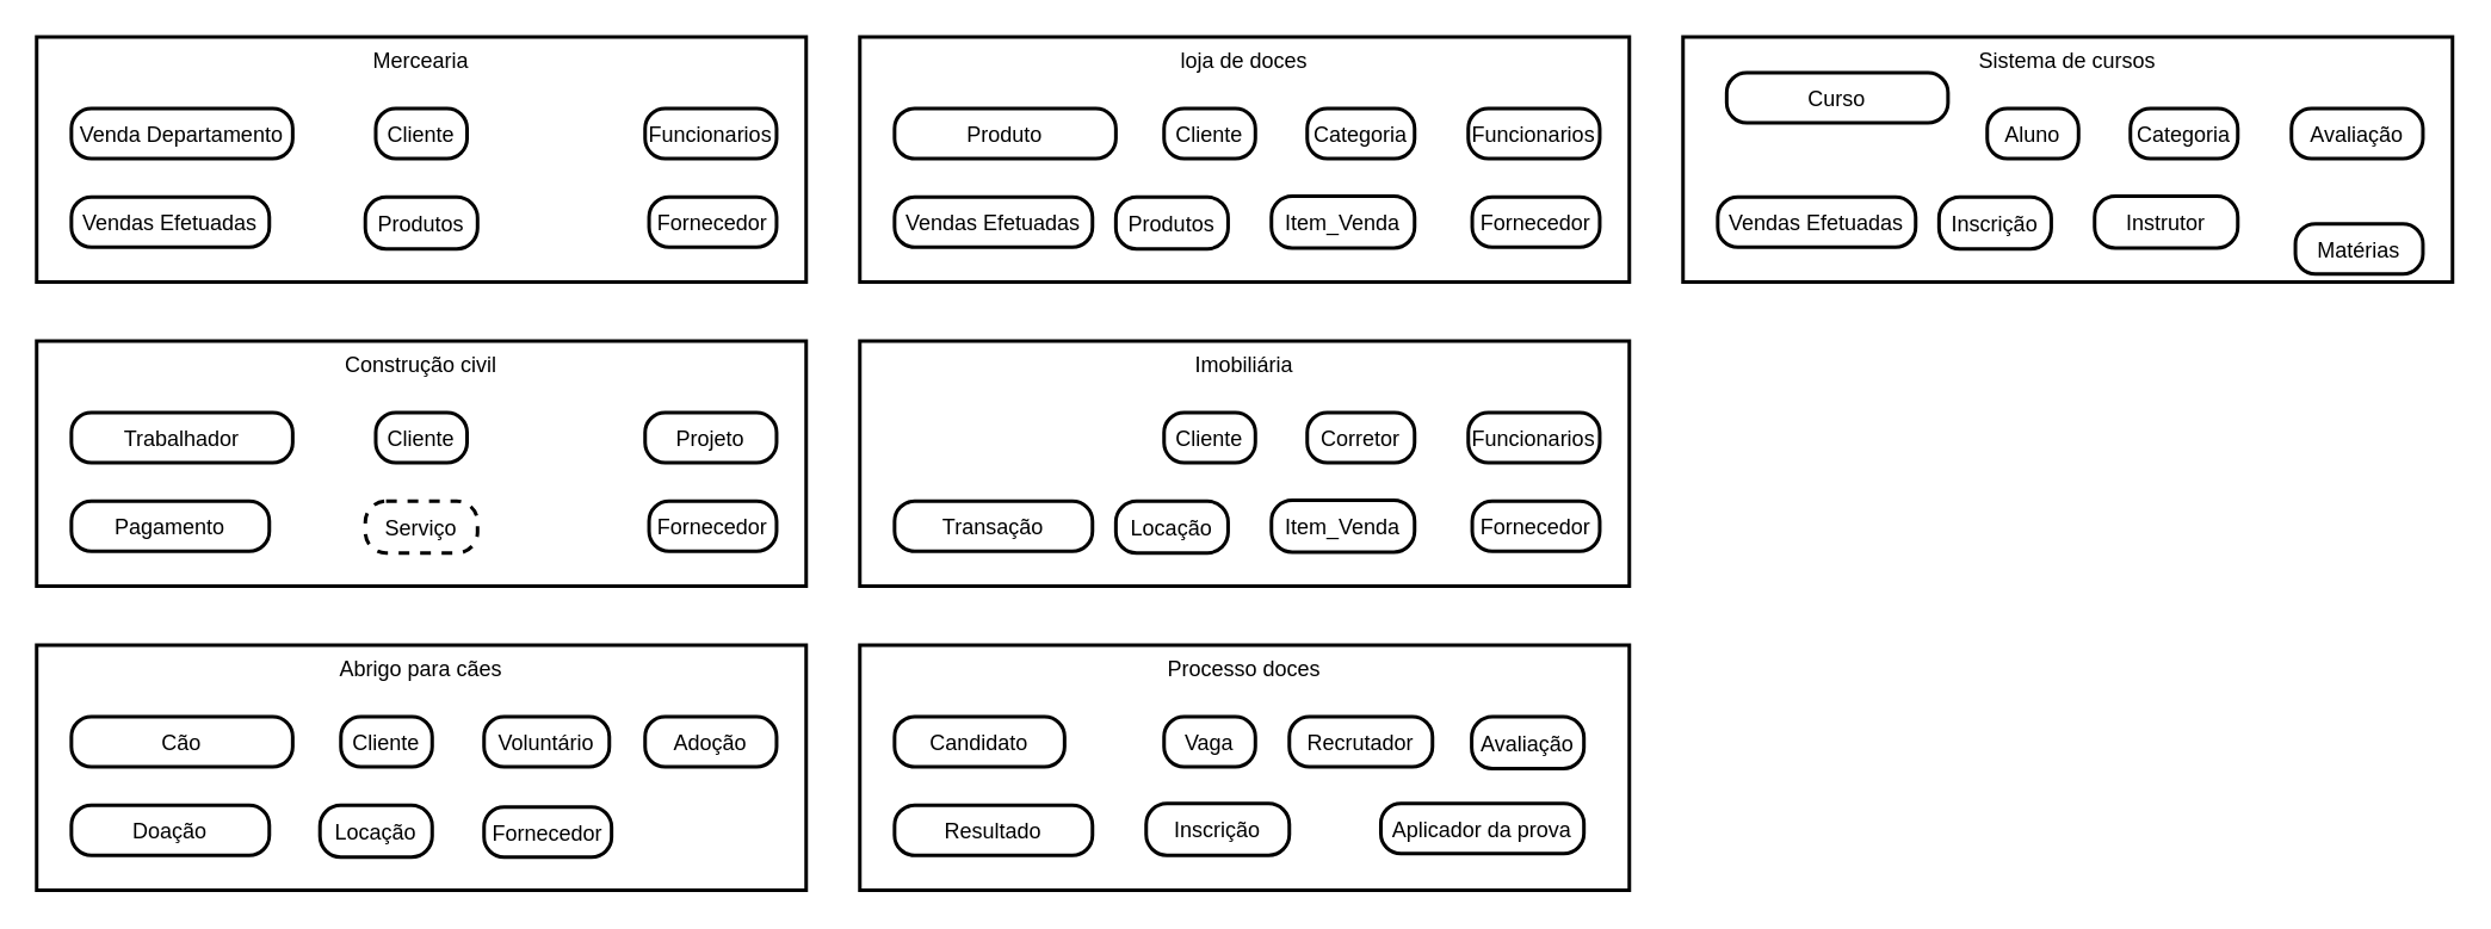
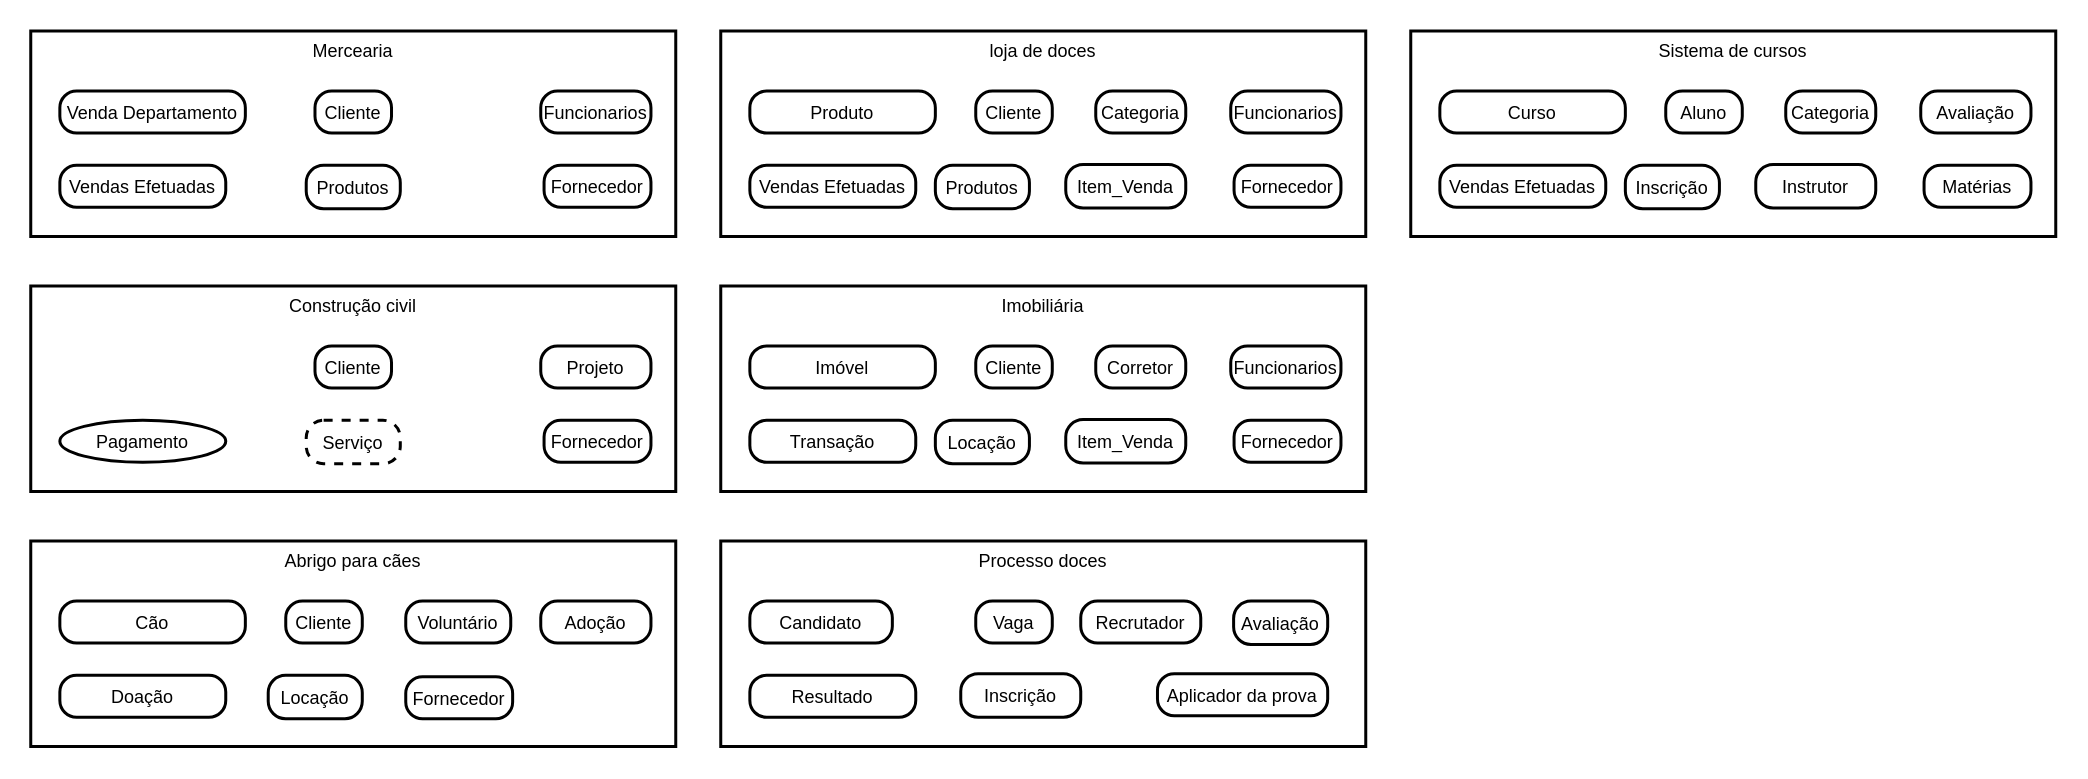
  <mxCell id="0" />
  <mxCell id="1" parent="0" />
  <mxCell id="2" value="Mercearia" style="whiteSpace=wrap;strokeWidth=2;verticalAlign=top;movable=1;resizable=1;rotatable=1;deletable=1;editable=1;locked=0;connectable=1;" parent="1" vertex="1"><mxGeometry x="20" y="20" width="430" height="137" as="geometry" /></mxCell>
  <mxCell id="3" value="Venda Departamento" style="rounded=1;arcSize=40;strokeWidth=2" parent="2" vertex="1"><mxGeometry x="19.4" y="40" width="123.67" height="28" as="geometry" /></mxCell>
  <mxCell id="4" value="Cliente" style="rounded=1;arcSize=40;strokeWidth=2" parent="2" vertex="1"><mxGeometry x="189.49" y="40" width="51.02" height="28" as="geometry" /></mxCell>
  <mxCell id="5" value="Produtos" style="rounded=1;arcSize=40;strokeWidth=2" parent="2" vertex="1"><mxGeometry x="183.65" y="89.5" width="62.71" height="29" as="geometry" /></mxCell>
  <mxCell id="6" value="Funcionarios" style="rounded=1;arcSize=40;strokeWidth=2" parent="2" vertex="1"><mxGeometry x="340" y="40" width="73.47" height="28" as="geometry" /></mxCell>
  <mxCell id="7" value="Fornecedor" style="rounded=1;arcSize=40;strokeWidth=2" vertex="1" parent="2"><mxGeometry x="342.21" y="89.5" width="71.26" height="28" as="geometry" /></mxCell>
  <mxCell id="8" value="Vendas Efetuadas" style="rounded=1;arcSize=40;strokeWidth=2" vertex="1" parent="2"><mxGeometry x="19.4" y="89.5" width="110.6" height="28" as="geometry" /></mxCell>
  <mxCell id="9" value="Construção civil" style="whiteSpace=wrap;strokeWidth=2;verticalAlign=top;movable=1;resizable=1;rotatable=1;deletable=1;editable=1;locked=0;connectable=1;" vertex="1" parent="1"><mxGeometry x="20" y="190" width="430" height="137" as="geometry" /></mxCell>
- <mxCell id="10" value="Trabalhador" style="rounded=1;arcSize=40;strokeWidth=2" vertex="1" parent="9"><mxGeometry x="19.4" y="40" width="123.67" height="28" as="geometry" /></mxCell>
  <mxCell id="11" value="Cliente" style="rounded=1;arcSize=40;strokeWidth=2" vertex="1" parent="9"><mxGeometry x="189.49" y="40" width="51.02" height="28" as="geometry" /></mxCell>
  <mxCell id="12" value="Serviço" style="rounded=1;arcSize=40;strokeWidth=2;dashed=1;" vertex="1" parent="9"><mxGeometry x="183.65" y="89.5" width="62.71" height="29" as="geometry" /></mxCell>
  <mxCell id="13" value="Projeto" style="rounded=1;arcSize=40;strokeWidth=2" vertex="1" parent="9"><mxGeometry x="340" y="40" width="73.47" height="28" as="geometry" /></mxCell>
  <mxCell id="14" value="Fornecedor" style="rounded=1;arcSize=40;strokeWidth=2" vertex="1" parent="9"><mxGeometry x="342.21" y="89.5" width="71.26" height="28" as="geometry" /></mxCell>
- <mxCell id="15" value="Pagamento" style="rounded=1;arcSize=40;strokeWidth=2" vertex="1" parent="9"><mxGeometry x="19.4" y="89.5" width="110.6" height="28" as="geometry" /></mxCell>
+ <mxCell id="15" value="Pagamento" style="ellipse;arcSize=40;strokeWidth=2;" vertex="1" parent="9"><mxGeometry x="19.4" y="89.5" width="110.6" height="28" as="geometry" /></mxCell>
  <mxCell id="16" value="loja de doces" style="whiteSpace=wrap;strokeWidth=2;verticalAlign=top;movable=1;resizable=1;rotatable=1;deletable=1;editable=1;locked=0;connectable=1;" vertex="1" parent="1"><mxGeometry x="480" y="20" width="430" height="137" as="geometry" /></mxCell>
  <mxCell id="17" value="Produto" style="rounded=1;arcSize=40;strokeWidth=2" vertex="1" parent="16"><mxGeometry x="19.4" y="40" width="123.67" height="28" as="geometry" /></mxCell>
  <mxCell id="18" value="Cliente" style="rounded=1;arcSize=40;strokeWidth=2" vertex="1" parent="16"><mxGeometry x="170" y="40" width="51.02" height="28" as="geometry" /></mxCell>
  <mxCell id="19" value="Produtos" style="rounded=1;arcSize=40;strokeWidth=2" vertex="1" parent="16"><mxGeometry x="143.07" y="89.5" width="62.71" height="29" as="geometry" /></mxCell>
  <mxCell id="20" value="Funcionarios" style="rounded=1;arcSize=40;strokeWidth=2" vertex="1" parent="16"><mxGeometry x="340" y="40" width="73.47" height="28" as="geometry" /></mxCell>
  <mxCell id="21" value="Fornecedor" style="rounded=1;arcSize=40;strokeWidth=2" vertex="1" parent="16"><mxGeometry x="342.21" y="89.5" width="71.26" height="28" as="geometry" /></mxCell>
  <mxCell id="22" value="Vendas Efetuadas" style="rounded=1;arcSize=40;strokeWidth=2" vertex="1" parent="16"><mxGeometry x="19.4" y="89.5" width="110.6" height="28" as="geometry" /></mxCell>
  <mxCell id="23" value="Item_Venda" style="rounded=1;arcSize=40;strokeWidth=2" vertex="1" parent="16"><mxGeometry x="230" y="89" width="80" height="29" as="geometry" /></mxCell>
  <mxCell id="24" value="Categoria" style="rounded=1;arcSize=40;strokeWidth=2" vertex="1" parent="16"><mxGeometry x="250" y="40" width="60" height="28" as="geometry" /></mxCell>
  <mxCell id="25" value="Imobiliária" style="whiteSpace=wrap;strokeWidth=2;verticalAlign=top;movable=1;resizable=1;rotatable=1;deletable=1;editable=1;locked=0;connectable=1;" vertex="1" parent="1"><mxGeometry x="480" y="190" width="430" height="137" as="geometry" /></mxCell>
+ <mxCell id="26" value="Imóvel" style="rounded=1;arcSize=40;strokeWidth=2" vertex="1" parent="25"><mxGeometry x="19.4" y="40" width="123.67" height="28" as="geometry" /></mxCell>
  <mxCell id="27" value="Cliente" style="rounded=1;arcSize=40;strokeWidth=2" vertex="1" parent="25"><mxGeometry x="170" y="40" width="51.02" height="28" as="geometry" /></mxCell>
  <mxCell id="28" value="Locação" style="rounded=1;arcSize=40;strokeWidth=2" vertex="1" parent="25"><mxGeometry x="143.07" y="89.5" width="62.71" height="29" as="geometry" /></mxCell>
  <mxCell id="29" value="Funcionarios" style="rounded=1;arcSize=40;strokeWidth=2" vertex="1" parent="25"><mxGeometry x="340" y="40" width="73.47" height="28" as="geometry" /></mxCell>
  <mxCell id="30" value="Fornecedor" style="rounded=1;arcSize=40;strokeWidth=2" vertex="1" parent="25"><mxGeometry x="342.21" y="89.5" width="71.26" height="28" as="geometry" /></mxCell>
  <mxCell id="31" value="Transação" style="rounded=1;arcSize=40;strokeWidth=2" vertex="1" parent="25"><mxGeometry x="19.4" y="89.5" width="110.6" height="28" as="geometry" /></mxCell>
  <mxCell id="32" value="Item_Venda" style="rounded=1;arcSize=40;strokeWidth=2" vertex="1" parent="25"><mxGeometry x="230" y="89" width="80" height="29" as="geometry" /></mxCell>
  <mxCell id="33" value="Corretor" style="rounded=1;arcSize=40;strokeWidth=2" vertex="1" parent="25"><mxGeometry x="250" y="40" width="60" height="28" as="geometry" /></mxCell>
  <mxCell id="34" value="Abrigo para cães" style="whiteSpace=wrap;strokeWidth=2;verticalAlign=top;movable=1;resizable=1;rotatable=1;deletable=1;editable=1;locked=0;connectable=1;" vertex="1" parent="1"><mxGeometry x="20" y="360" width="430" height="137" as="geometry" /></mxCell>
  <mxCell id="35" value="Cão" style="rounded=1;arcSize=40;strokeWidth=2" vertex="1" parent="34"><mxGeometry x="19.4" y="40" width="123.67" height="28" as="geometry" /></mxCell>
  <mxCell id="36" value="Cliente" style="rounded=1;arcSize=40;strokeWidth=2" vertex="1" parent="34"><mxGeometry x="170" y="40" width="51.02" height="28" as="geometry" /></mxCell>
  <mxCell id="37" value="Locação" style="rounded=1;arcSize=40;strokeWidth=2" vertex="1" parent="34"><mxGeometry x="158.31" y="89.5" width="62.71" height="29" as="geometry" /></mxCell>
  <mxCell id="38" value="Adoção" style="rounded=1;arcSize=40;strokeWidth=2" vertex="1" parent="34"><mxGeometry x="340" y="40" width="73.47" height="28" as="geometry" /></mxCell>
  <mxCell id="39" value="Fornecedor" style="rounded=1;arcSize=40;strokeWidth=2" vertex="1" parent="34"><mxGeometry x="250" y="90.5" width="71.26" height="28" as="geometry" /></mxCell>
  <mxCell id="40" value="Doação" style="rounded=1;arcSize=40;strokeWidth=2" vertex="1" parent="34"><mxGeometry x="19.4" y="89.5" width="110.6" height="28" as="geometry" /></mxCell>
  <mxCell id="41" value="Voluntário" style="rounded=1;arcSize=40;strokeWidth=2" vertex="1" parent="34"><mxGeometry x="250" y="40" width="70" height="28" as="geometry" /></mxCell>
  <mxCell id="42" value="Processo doces" style="whiteSpace=wrap;strokeWidth=2;verticalAlign=top;movable=1;resizable=1;rotatable=1;deletable=1;editable=1;locked=0;connectable=1;" vertex="1" parent="1"><mxGeometry x="480" y="360" width="430" height="137" as="geometry" /></mxCell>
  <mxCell id="43" value="Candidato" style="rounded=1;arcSize=40;strokeWidth=2" vertex="1" parent="42"><mxGeometry x="19.4" y="40" width="95" height="28" as="geometry" /></mxCell>
  <mxCell id="44" value="Vaga" style="rounded=1;arcSize=40;strokeWidth=2" vertex="1" parent="42"><mxGeometry x="170" y="40" width="51.02" height="28" as="geometry" /></mxCell>
  <mxCell id="45" value="Avaliação" style="rounded=1;arcSize=40;strokeWidth=2" vertex="1" parent="42"><mxGeometry x="341.91" y="40" width="62.71" height="29" as="geometry" /></mxCell>
  <mxCell id="46" value="Aplicador da prova" style="rounded=1;arcSize=40;strokeWidth=2" vertex="1" parent="42"><mxGeometry x="291.15" y="88.5" width="113.47" height="28" as="geometry" /></mxCell>
  <mxCell id="47" value="Resultado" style="rounded=1;arcSize=40;strokeWidth=2" vertex="1" parent="42"><mxGeometry x="19.4" y="89.5" width="110.6" height="28" as="geometry" /></mxCell>
  <mxCell id="48" value="Inscrição" style="rounded=1;arcSize=40;strokeWidth=2" vertex="1" parent="42"><mxGeometry x="160" y="88.5" width="80" height="29" as="geometry" /></mxCell>
  <mxCell id="49" value="Recrutador" style="rounded=1;arcSize=40;strokeWidth=2" vertex="1" parent="42"><mxGeometry x="240" y="40" width="80" height="28" as="geometry" /></mxCell>
  <mxCell id="50" value="Sistema de cursos" style="whiteSpace=wrap;strokeWidth=2;verticalAlign=top;movable=1;resizable=1;rotatable=1;deletable=1;editable=1;locked=0;connectable=1;" vertex="1" parent="1"><mxGeometry x="940" y="20" width="430" height="137" as="geometry" /></mxCell>
- <mxCell id="51" value="Curso" style="rounded=1;arcSize=40;strokeWidth=2" vertex="1" parent="50"><mxGeometry x="24.4" y="20" width="123.67" height="28" as="geometry" /></mxCell>
+ <mxCell id="51" value="Curso" style="rounded=1;arcSize=40;strokeWidth=2" vertex="1" parent="50"><mxGeometry x="19.4" y="40" width="123.67" height="28" as="geometry" /></mxCell>
  <mxCell id="52" value="Aluno" style="rounded=1;arcSize=40;strokeWidth=2" vertex="1" parent="50"><mxGeometry x="170" y="40" width="51.02" height="28" as="geometry" /></mxCell>
  <mxCell id="53" value="Inscrição" style="rounded=1;arcSize=40;strokeWidth=2" vertex="1" parent="50"><mxGeometry x="143.07" y="89.5" width="62.71" height="29" as="geometry" /></mxCell>
  <mxCell id="54" value="Avaliação" style="rounded=1;arcSize=40;strokeWidth=2" vertex="1" parent="50"><mxGeometry x="340" y="40" width="73.47" height="28" as="geometry" /></mxCell>
- <mxCell id="55" value="Matérias" style="rounded=1;arcSize=40;strokeWidth=2" vertex="1" parent="50"><mxGeometry x="342.21" y="104.5" width="71.26" height="28" as="geometry" /></mxCell>
+ <mxCell id="55" value="Matérias" style="rounded=1;arcSize=40;strokeWidth=2" vertex="1" parent="50"><mxGeometry x="342.21" y="89.5" width="71.26" height="28" as="geometry" /></mxCell>
  <mxCell id="56" value="Vendas Efetuadas" style="rounded=1;arcSize=40;strokeWidth=2" vertex="1" parent="50"><mxGeometry x="19.4" y="89.5" width="110.6" height="28" as="geometry" /></mxCell>
  <mxCell id="57" value="Instrutor" style="rounded=1;arcSize=40;strokeWidth=2" vertex="1" parent="50"><mxGeometry x="230" y="89" width="80" height="29" as="geometry" /></mxCell>
  <mxCell id="58" value="Categoria" style="rounded=1;arcSize=40;strokeWidth=2" vertex="1" parent="50"><mxGeometry x="250" y="40" width="60" height="28" as="geometry" /></mxCell>
